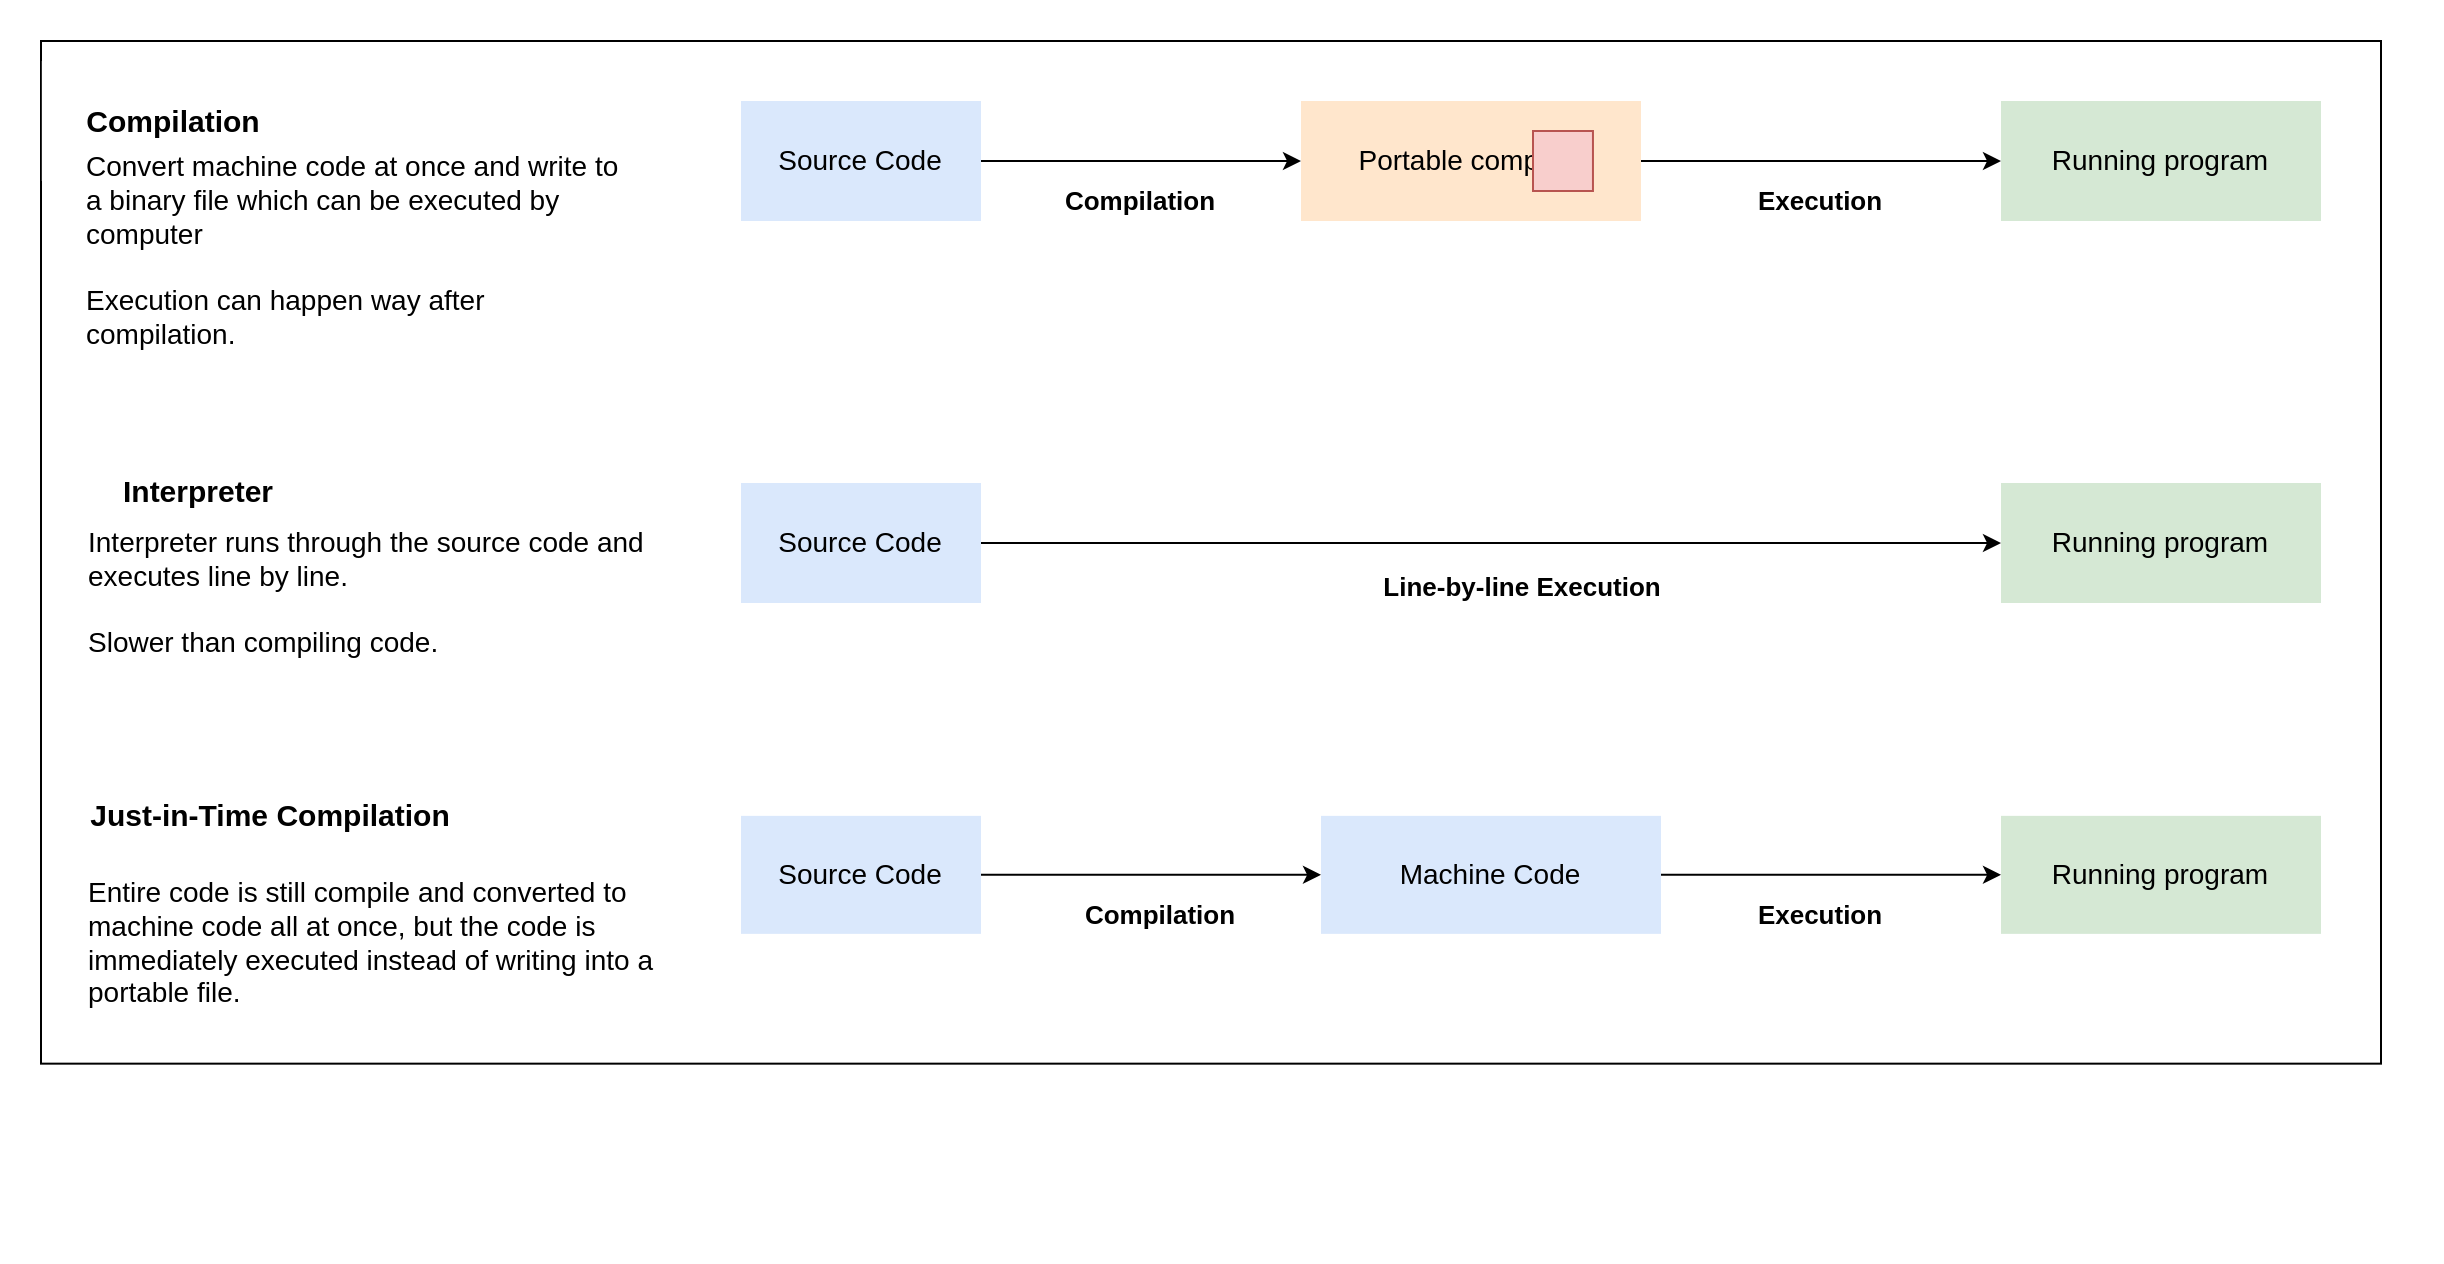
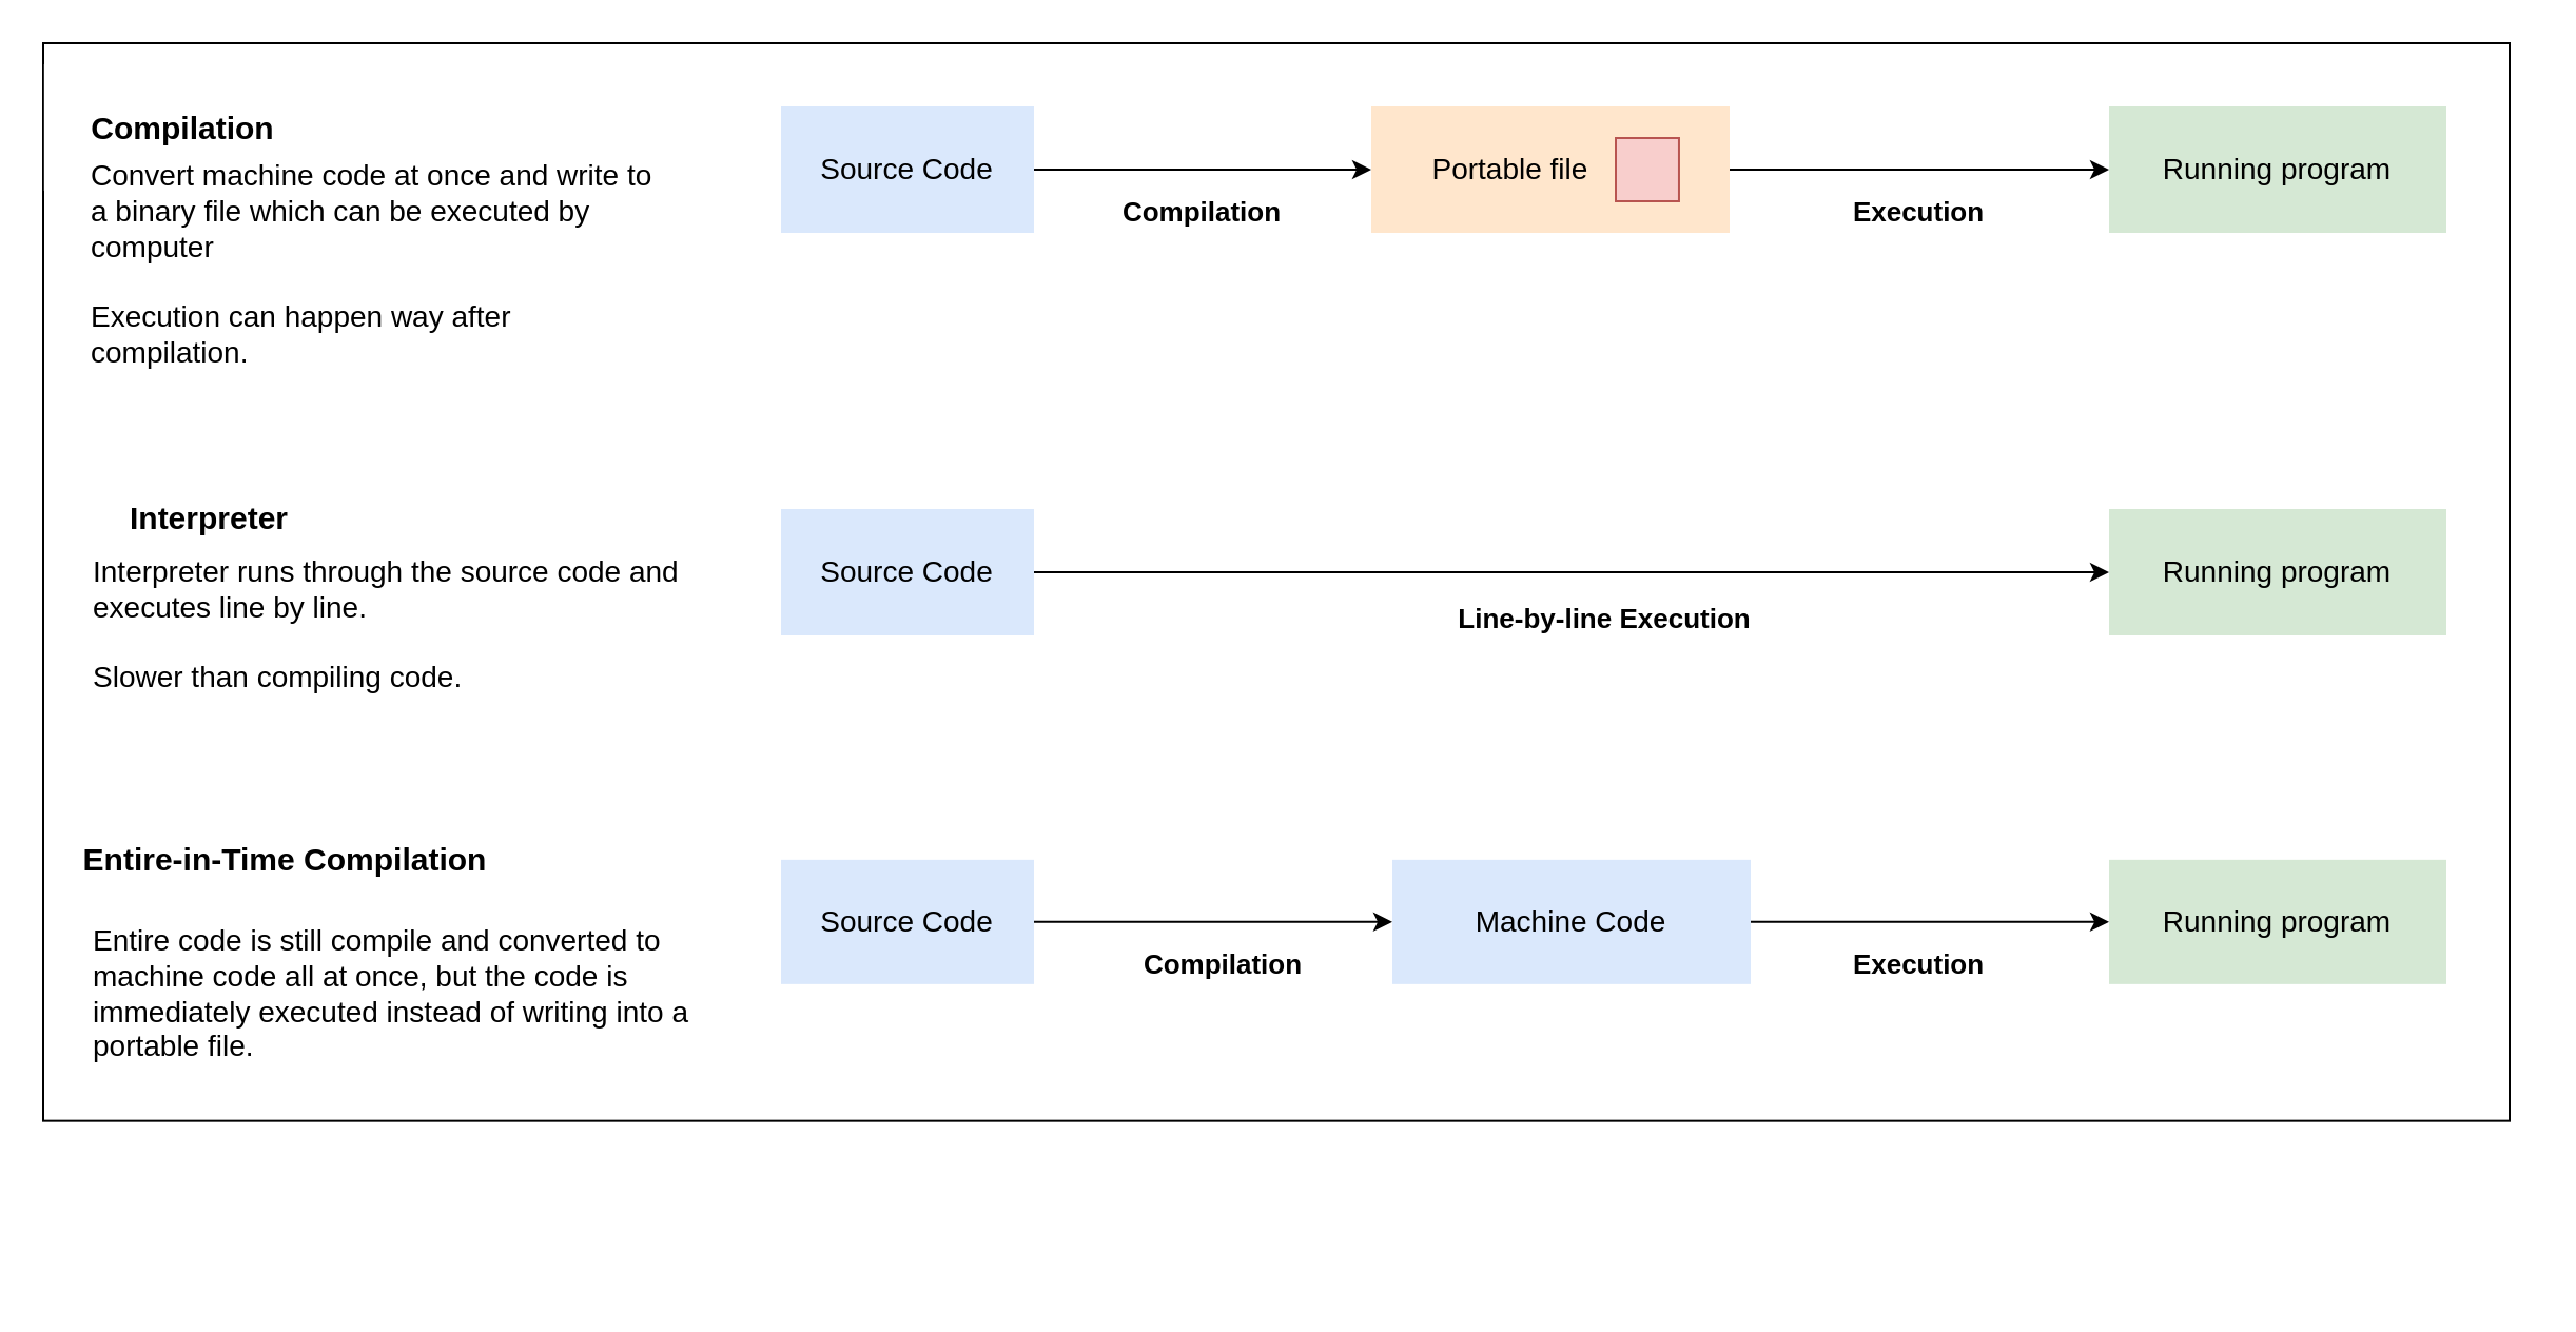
  <mxCell id="0" />
  <mxCell id="1" parent="0" />
  <mxCell id="2" style="edgeStyle=orthogonalEdgeStyle;rounded=0;orthogonalLoop=1;jettySize=auto;html=1;entryX=0;entryY=0.5;entryDx=0;entryDy=0;fontSize=14;" edge="1" parent="1" source="3" target="7"><mxGeometry relative="1" as="geometry" /></mxCell>
  <mxCell id="3" value="Source Code" style="rounded=0;whiteSpace=wrap;html=1;strokeColor=none;fillColor=#dae8fc;fontSize=14;" vertex="1" parent="1"><mxGeometry x="370" y="50" width="120" height="60" as="geometry" /></mxCell>
  <mxCell id="4" style="edgeStyle=orthogonalEdgeStyle;rounded=0;orthogonalLoop=1;jettySize=auto;html=1;entryX=0;entryY=0.5;entryDx=0;entryDy=0;fontSize=14;" edge="1" parent="1" source="5" target="11"><mxGeometry relative="1" as="geometry" /></mxCell>
  <mxCell id="5" value="Source Code" style="rounded=0;whiteSpace=wrap;html=1;strokeColor=none;fillColor=#dae8fc;fontSize=14;" vertex="1" parent="1"><mxGeometry x="370" y="241" width="120" height="60" as="geometry" /></mxCell>
  <mxCell id="6" value="" style="group;fontSize=14;" vertex="1" connectable="0" parent="1"><mxGeometry x="650" y="50" width="170" height="60" as="geometry" /></mxCell>
- <mxCell id="7" value="&amp;nbsp; &amp;nbsp; &amp;nbsp; &amp;nbsp;Portable compile&amp;nbsp;" style="rounded=0;whiteSpace=wrap;html=1;strokeColor=none;fillColor=#ffe6cc;align=left;fontSize=14;" vertex="1" parent="6"><mxGeometry width="170" height="60" as="geometry" /></mxCell>
+ <mxCell id="7" value="&amp;nbsp; &amp;nbsp; &amp;nbsp; &amp;nbsp;Portable file&amp;nbsp;" style="rounded=0;whiteSpace=wrap;html=1;strokeColor=none;fillColor=#ffe6cc;align=left;fontSize=14;" vertex="1" parent="6"><mxGeometry width="170" height="60" as="geometry" /></mxCell>
  <mxCell id="8" value="" style="sketch=0;verticalLabelPosition=bottom;sketch=0;aspect=fixed;html=1;verticalAlign=top;strokeColor=#b85450;fillColor=#f8cecc;align=center;outlineConnect=0;pointerEvents=1;shape=mxgraph.citrix2.image_portability_service;fontSize=14;" vertex="1" parent="6"><mxGeometry x="116" y="15" width="29.98" height="30" as="geometry" /></mxCell>
  <mxCell id="9" value="Running program" style="rounded=0;whiteSpace=wrap;html=1;strokeColor=none;fillColor=#d5e8d4;fontSize=14;" vertex="1" parent="1"><mxGeometry x="1000" y="50" width="160" height="60" as="geometry" /></mxCell>
  <mxCell id="10" style="edgeStyle=orthogonalEdgeStyle;rounded=0;orthogonalLoop=1;jettySize=auto;html=1;fontSize=14;" edge="1" parent="1" source="7" target="9"><mxGeometry relative="1" as="geometry" /></mxCell>
  <mxCell id="11" value="Running program" style="rounded=0;whiteSpace=wrap;html=1;strokeColor=none;fillColor=#d5e8d4;fontSize=14;" vertex="1" parent="1"><mxGeometry x="1000" y="241" width="160" height="60" as="geometry" /></mxCell>
  <mxCell id="12" value="" style="group" vertex="1" connectable="0" parent="1"><mxGeometry x="30" y="20" width="1170" height="590" as="geometry" /></mxCell>
  <mxCell id="13" value="" style="rounded=0;whiteSpace=wrap;html=1;fillColor=none;" vertex="1" parent="12"><mxGeometry x="-10" width="1170" height="511.333" as="geometry" /></mxCell>
  <mxCell id="14" value="Compilation" style="rounded=0;whiteSpace=wrap;html=1;fontSize=15;fontStyle=1;strokeColor=none;" vertex="1" parent="12"><mxGeometry x="-9.59" y="10.0" width="132.787" height="60.0" as="geometry" /></mxCell>
  <mxCell id="15" value="Convert machine code at once and write to a binary file which can be executed by computer&lt;br&gt;&lt;br&gt;Execution can happen way after compilation." style="rounded=0;whiteSpace=wrap;html=1;strokeColor=none;fillColor=none;fontSize=14;align=left;" vertex="1" parent="12"><mxGeometry x="11.066" y="50" width="276.639" height="110.0" as="geometry" /></mxCell>
  <mxCell id="16" style="edgeStyle=orthogonalEdgeStyle;rounded=0;orthogonalLoop=1;jettySize=auto;html=1;entryX=0;entryY=0.5;entryDx=0;entryDy=0;" edge="1" parent="12" source="17" target="19"><mxGeometry relative="1" as="geometry" /></mxCell>
  <mxCell id="17" value="Source Code" style="rounded=0;whiteSpace=wrap;html=1;strokeColor=none;fillColor=#dae8fc;fontSize=14;" vertex="1" parent="12"><mxGeometry x="340" y="387.433" width="120" height="59" as="geometry" /></mxCell>
  <mxCell id="18" value="" style="group;align=center;fontSize=14;" vertex="1" connectable="0" parent="12"><mxGeometry x="630" y="387.433" width="170" height="59" as="geometry" /></mxCell>
  <mxCell id="19" value="Machine Code" style="rounded=0;whiteSpace=wrap;html=1;strokeColor=none;fillColor=#dae8fc;align=center;fontSize=14;" vertex="1" parent="18"><mxGeometry width="170" height="59" as="geometry" /></mxCell>
  <mxCell id="20" value="Running program" style="rounded=0;whiteSpace=wrap;html=1;strokeColor=none;fillColor=#d5e8d4;fontSize=14;" vertex="1" parent="12"><mxGeometry x="970" y="387.433" width="160" height="59" as="geometry" /></mxCell>
  <mxCell id="21" style="edgeStyle=orthogonalEdgeStyle;rounded=0;orthogonalLoop=1;jettySize=auto;html=1;" edge="1" parent="12" source="19" target="20"><mxGeometry relative="1" as="geometry" /></mxCell>
  <mxCell id="22" value="" style="group" vertex="1" connectable="0" parent="12"><mxGeometry y="348.1" width="300" height="157.333" as="geometry" /></mxCell>
- <mxCell id="23" value="Just-in-Time Compilation" style="rounded=0;whiteSpace=wrap;html=1;fontSize=15;fontStyle=1;strokeColor=none;" vertex="1" parent="22"><mxGeometry y="9.833" width="210" height="59.0" as="geometry" /></mxCell>
+ <mxCell id="23" value="Entire-in-Time Compilation" style="rounded=0;whiteSpace=wrap;html=1;fontSize=15;fontStyle=1;strokeColor=none;" vertex="1" parent="22"><mxGeometry y="9.833" width="210" height="59.0" as="geometry" /></mxCell>
  <mxCell id="24" value="Entire code is still compile and converted to machine code all at once, but the code is immediately executed instead of writing into a portable file." style="rounded=0;whiteSpace=wrap;html=1;strokeColor=none;fillColor=none;fontSize=14;align=left;" vertex="1" parent="22"><mxGeometry x="11.538" y="49.167" width="288.462" height="108.167" as="geometry" /></mxCell>
  <mxCell id="25" value="Compilation" style="rounded=0;whiteSpace=wrap;html=1;fontSize=13;fontStyle=1;strokeColor=none;fillColor=none;" vertex="1" parent="12"><mxGeometry x="490" y="407.1" width="120" height="59" as="geometry" /></mxCell>
  <mxCell id="26" value="Execution" style="rounded=0;whiteSpace=wrap;html=1;fontSize=13;fontStyle=1;strokeColor=none;fillColor=none;" vertex="1" parent="12"><mxGeometry x="820" y="407.1" width="120" height="59" as="geometry" /></mxCell>
  <mxCell id="27" value="Compilation" style="rounded=0;whiteSpace=wrap;html=1;fontSize=13;fontStyle=1;strokeColor=none;fillColor=none;" vertex="1" parent="1"><mxGeometry x="510" y="70" width="120" height="60" as="geometry" /></mxCell>
  <mxCell id="28" value="Execution" style="rounded=0;whiteSpace=wrap;html=1;fontSize=13;fontStyle=1;strokeColor=none;fillColor=none;" vertex="1" parent="1"><mxGeometry x="850" y="70" width="120" height="60" as="geometry" /></mxCell>
  <mxCell id="29" value="" style="group" vertex="1" connectable="0" parent="1"><mxGeometry x="30" y="220" width="300" height="160" as="geometry" /></mxCell>
  <mxCell id="30" value="Interpreter" style="rounded=0;whiteSpace=wrap;html=1;fontSize=15;fontStyle=1;strokeColor=none;" vertex="1" parent="29"><mxGeometry y="-5" width="138.462" height="60" as="geometry" /></mxCell>
  <mxCell id="31" value="Interpreter runs through the source code and executes line by line.&lt;div&gt;&lt;br&gt;&lt;/div&gt;&lt;div&gt;Slower than compiling code.&lt;/div&gt;" style="rounded=0;whiteSpace=wrap;html=1;strokeColor=none;fillColor=none;fontSize=14;align=left;" vertex="1" parent="29"><mxGeometry x="11.538" y="21" width="288.462" height="110" as="geometry" /></mxCell>
  <mxCell id="32" value="Line-by-line Execution" style="rounded=0;whiteSpace=wrap;html=1;fontSize=13;fontStyle=1;strokeColor=none;fillColor=none;" vertex="1" parent="1"><mxGeometry x="641" y="263" width="240" height="60" as="geometry" /></mxCell>
